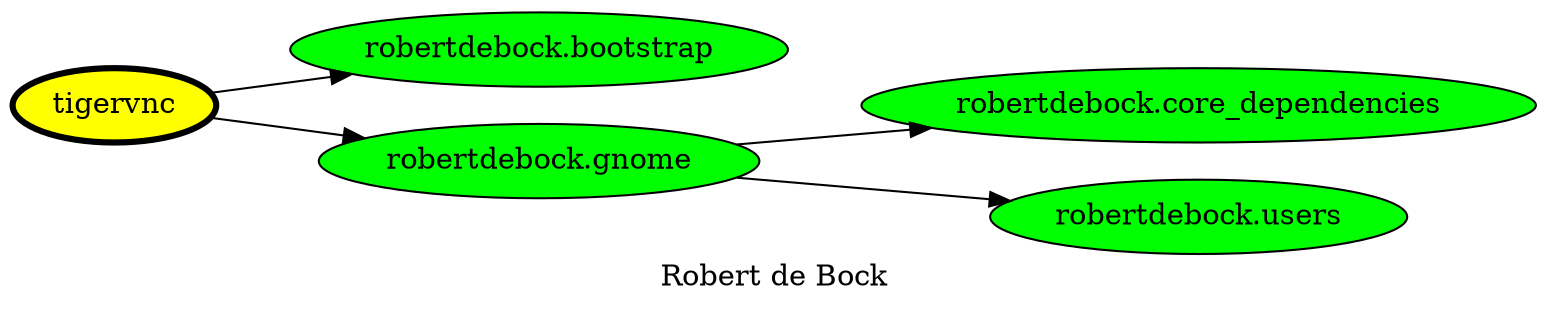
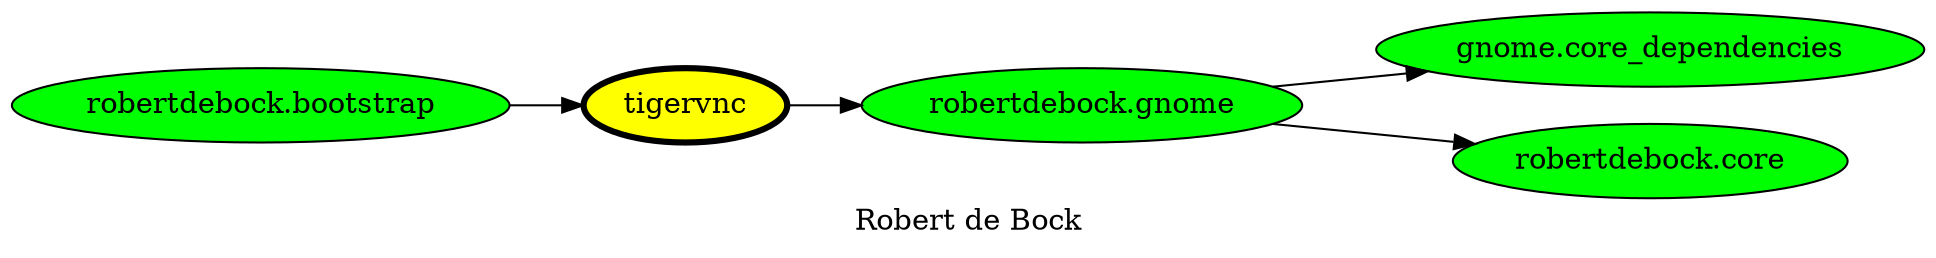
  digraph {
    label="Robert de Bock"
    rankdir=LR
    node [fillcolor=green style=filled]
    tigervnc [fillcolor=yellow penwidth=3]
    "robertdebock.bootstrap"
    "robertdebock.gnome"
-   "robertdebock.core_dependencies"
-   "robertdebock.users"
-   tigervnc -> "robertdebock.bootstrap"
+   "robertdebock.core_dependencies" [label="gnome.core_dependencies"]
+   "robertdebock.users" [label="robertdebock.core"]
+   "robertdebock.bootstrap" -> tigervnc
    tigervnc -> "robertdebock.gnome"
    "robertdebock.gnome" -> "robertdebock.core_dependencies"
    "robertdebock.gnome" -> "robertdebock.users"
  }
